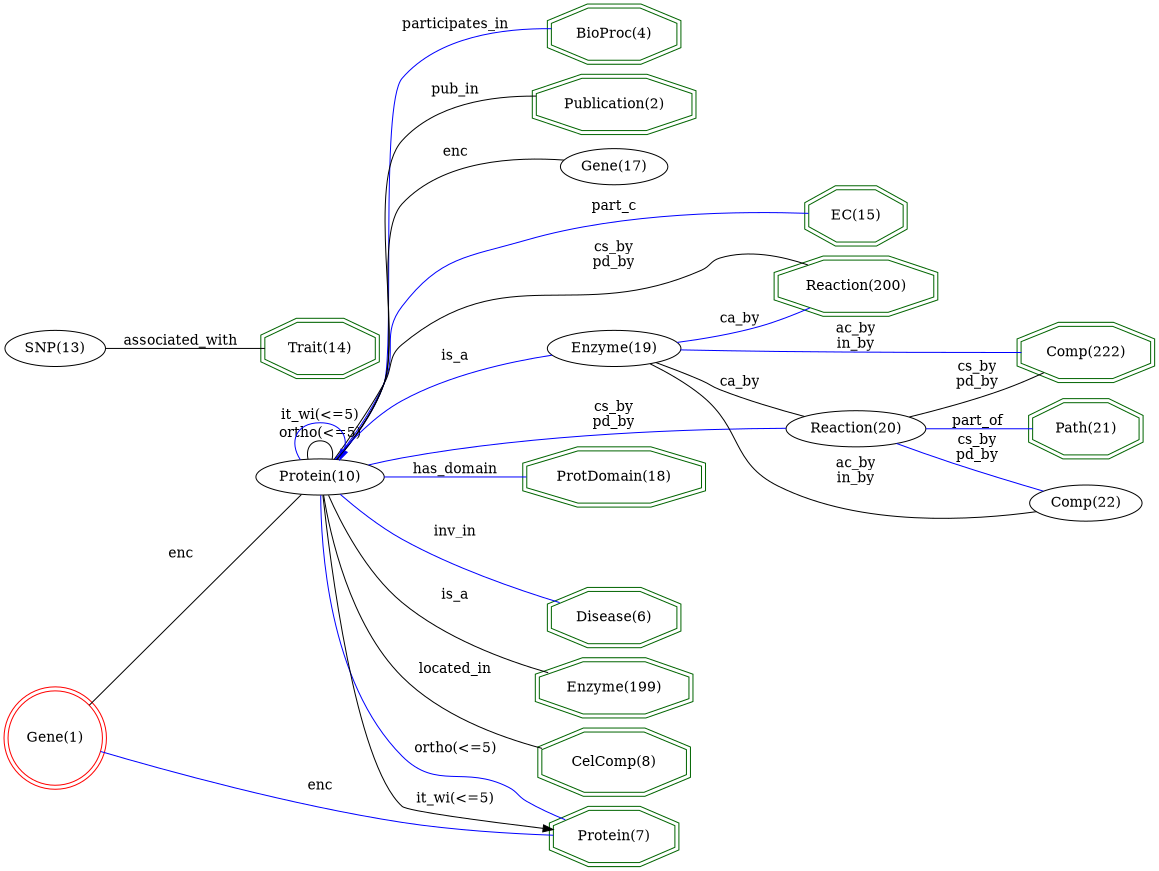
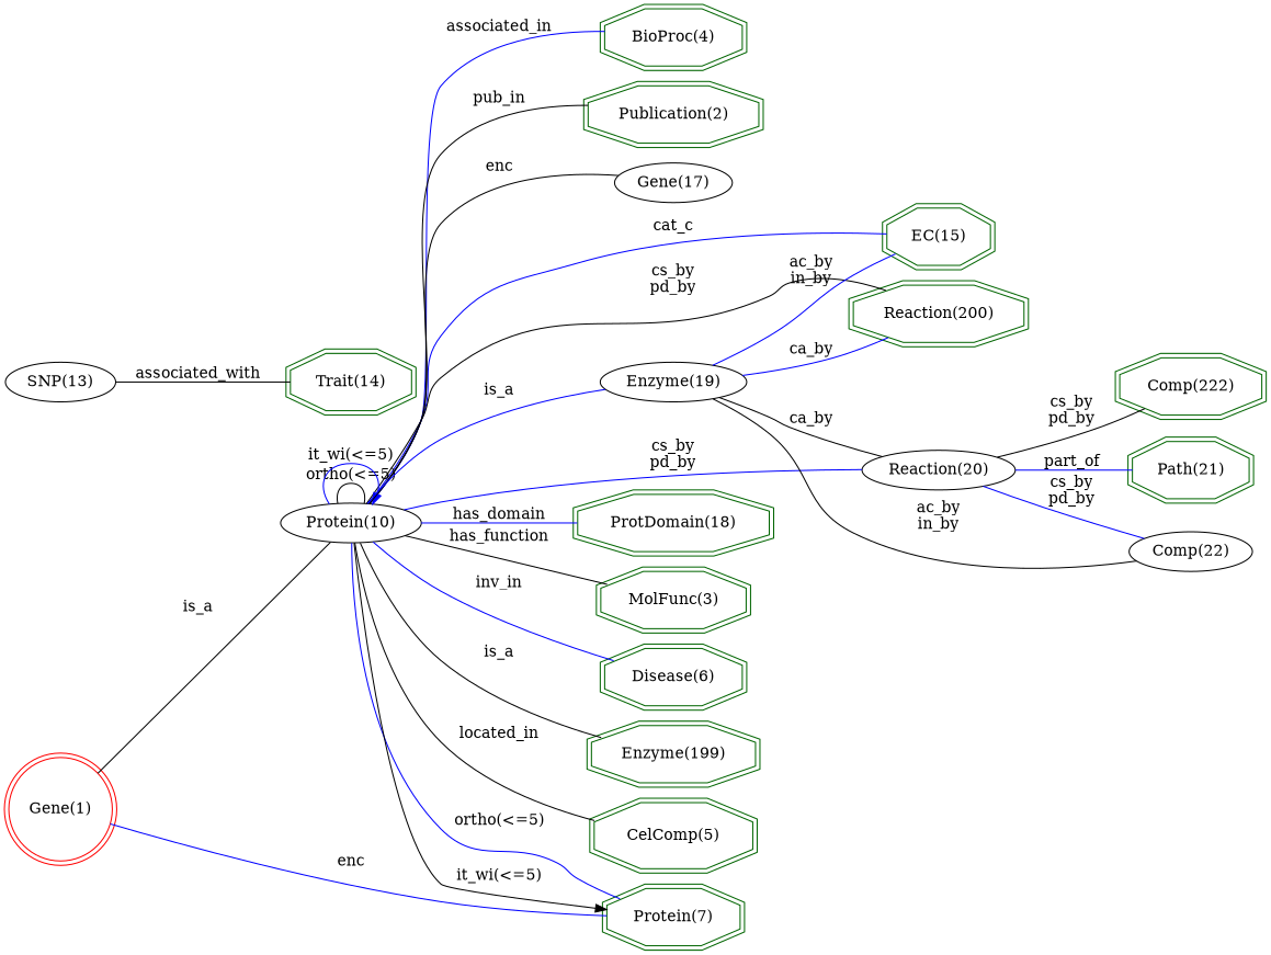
  digraph {
    rankdir=LR
    node [color=darkgreen shape=doubleoctagon]
    edge [arrowhead=none color=blue]
    "EC(15)" [height=0.61111 width=1.1977]
    "Reaction(200)" [height=0.61111 width=1.9359]
    "Comp(222)" [height=0.61111 width=1.641]
    "Path(21)" [height=0.61111 width=1.3307]
    "ProtDomain(18)" [height=0.61111 width=2.1578]
+   "MolFunc(3)" [height=0.61111 width=1.7]
    "Disease(6)" [height=0.61111 width=1.5519]
    "Enzyme(199)" [height=0.61111 width=1.8621]
-   "CelComp(5)" [height=0.61111 width=1.7443 label="CelComp(8)"]
+   "CelComp(5)" [height=0.61111 width=1.7443]
    "Protein(7)" [height=0.61111 width=1.4931]
    "BioProc(4)" [height=0.61111 width=1.5966]
    "Publication(2)" [height=0.61111 width=1.9362]
    "Trait(14)" [height=0.61111 width=1.3655]
    "Gene(1)" [color=red height=1.1966 shape=doublecircle width=1.1966]
    "Protein(10)" [height=0.5 width=1.3996 color="" shape=""]
    "Reaction(20)" [height=0.5 width=1.5631 color="" shape=""]
    "Gene(17)" [height=0.5 width=1.2083 color="" shape=""]
    "Enzyme(19)" [height=0.5 width=1.4949 color="" shape=""]
    "Comp(22)" [height=0.5 width=1.2906 color="" shape=""]
    "SNP(13)" [height=0.5 width=1.1406 color="" shape=""]
    "Gene(1)" -> "Protein(7)" [label=enc]
-   "Gene(1)" -> "Protein(10)" [color=black label=enc]
-   "Protein(10)" -> "EC(15)" [label=part_c]
+   "Gene(1)" -> "Protein(10)" [color=black label=is_a]
+   "Protein(10)" -> "EC(15)" [label=cat_c]
    "Protein(10)" -> "Reaction(200)" [color=black label="cs_by\npd_by"]
    "Protein(10)" -> "ProtDomain(18)" [label=has_domain]
+   "Protein(10)" -> "MolFunc(3)" [color=black label=has_function]
    "Protein(10)" -> "Disease(6)" [label=inv_in]
    "Protein(10)" -> "Enzyme(199)" [color=black label=is_a]
    "Protein(10)" -> "CelComp(5)" [color=black label=located_in]
    "Protein(10)" -> "Protein(7)" [label="ortho(<=5)"]
    "Protein(10)" -> "Protein(7)" [arrowhead=normal color=black label="it_wi(<=5)"]
-   "Protein(10)" -> "BioProc(4)" [label=participates_in]
+   "Protein(10)" -> "BioProc(4)" [label=associated_in]
    "Protein(10)" -> "Publication(2)" [color=black label=pub_in]
    "Protein(10)" -> "Protein(10)" [color=black label="ortho(<=5)"]
    "Protein(10)" -> "Protein(10)" [arrowhead=normal label="it_wi(<=5)"]
    "Protein(10)" -> "Reaction(20)" [label="cs_by\npd_by"]
    "Protein(10)" -> "Gene(17)" [color=black label=enc]
    "Protein(10)" -> "Enzyme(19)" [label=is_a]
    "Reaction(20)" -> "Comp(222)" [color=black label="cs_by\npd_by"]
    "Reaction(20)" -> "Path(21)" [label=part_of]
    "Reaction(20)" -> "Comp(22)" [label="cs_by\npd_by"]
    "Enzyme(19)" -> "Reaction(200)" [label=ca_by]
-   "Enzyme(19)" -> "Comp(222)" [label="ac_by\nin_by"]
+   "Enzyme(19)" -> "EC(15)" [label="ac_by\nin_by"]
    "Enzyme(19)" -> "Reaction(20)" [color=black label=ca_by]
    "Enzyme(19)" -> "Comp(22)" [color=black label="ac_by\nin_by"]
    "SNP(13)" -> "Trait(14)" [color=black label=associated_with]
  }
